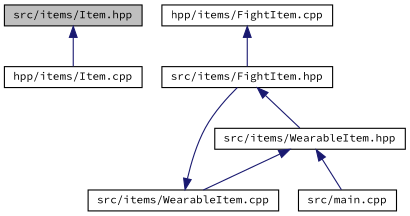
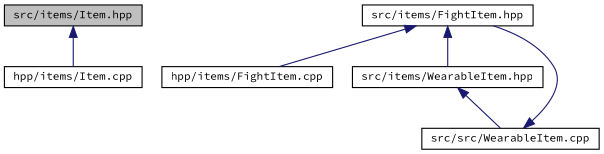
  digraph {
    fontname="Source Code Pro"
    node [color=black fillcolor=white fontname="Source Code Pro" fontsize=10 shape=record style=filled]
    edge [color=midnightblue dir=back fontname="Source Code Pro" fontsize=10 labelfontname=Helvetica labelfontsize=10 style=solid]
    n1 [fillcolor=grey75 fontcolor=black height=0.2 label="src/items/Item.hpp" width=0.4]
    n2 [height=0.2 label="hpp/items/Item.cpp" width=0.4]
    n3 [height=0.2 label="src/items/FightItem.hpp" width=0.4]
    n4 [height=0.2 label="hpp/items/FightItem.cpp" width=0.4]
    n5 [height=0.2 label="src/items/WearableItem.hpp" width=0.4]
-   n6 [height=0.2 label="src/items/WearableItem.cpp" width=0.4]
-   n7 [height=0.2 label="src/main.cpp" width=0.4]
+   n6 [height=0.2 label="src/src/WearableItem.cpp" width=0.4]
    n1 -> n2
-   n4 -> n3
+   n3 -> n4
    n3 -> n5
    n5 -> n6
-   n5 -> n7
    n6 -> n3
  }
